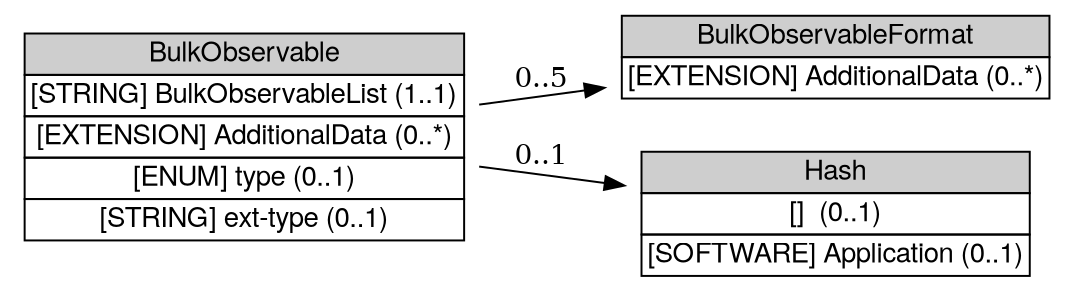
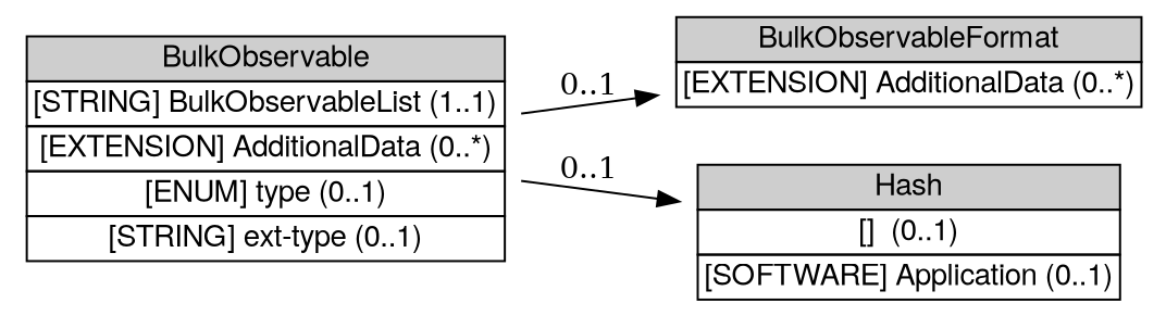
  digraph {
    rankdir=LR
    node [shape=plaintext]
    n1 [height=1.5694 label=<<table BORDER="0" CELLBORDER="1" CELLSPACING="0"> <tr> <td BGCOLOR="#CECECE" HREF="/idmef_parser/IODEFv2/BulkObservable.html" TITLE="The BulkObservable class allows the enumeration of a single type of observable without requiring each one to be encoded individually in multiple instances of the same class. "><FONT FACE="Nimbus Sans L">BulkObservable</FONT></td> </tr>" %<tr><td  HREF="/idmef_parser/IODEFv2/BulkObservable.html" TITLE="A list of observables, one per line.  Each line is separated with either a LF character or CR and LF characters.  The type attribute specifies which observables will be listed."><FONT FACE="Nimbus Sans L">[STRING] BulkObservableList (1..1)</FONT></td></tr>%<tr><td  HREF="/idmef_parser/IODEFv2/BulkObservable.html" TITLE="Mechanism by which to extend the data model."><FONT FACE="Nimbus Sans L">[EXTENSION] AdditionalData (0..*)</FONT></td></tr>%<tr><td  HREF="/idmef_parser/IODEFv2/BulkObservable.html" TITLE="The type of the observable listed in the child ObservableList class.  These values are maintained in the &quot;BulkObservable-type&quot; IANA registry per Section 10.2."><FONT FACE="Nimbus Sans L">[ENUM] type (0..1)</FONT></td></tr>%<tr><td  HREF="/idmef_parser/IODEFv2/BulkObservable.html" TITLE="A means by which to extend the type attribute. See Section 5.1.1."><FONT FACE="Nimbus Sans L">[STRING] ext-type (0..1)</FONT></td></tr>%</table>> width=3.3056]
    n2 [height=0.69444 label=<<table BORDER="0" CELLBORDER="1" CELLSPACING="0"> <tr> <td BGCOLOR="#CECECE" HREF="/idmef_parser/IODEFv2/BulkObservableFormat.html" TITLE="The ObservableFormat class specifies metadata about the format of an observable enumerated in a sibling BulkObservableList class. "><FONT FACE="Nimbus Sans L">BulkObservableFormat</FONT></td> </tr>" %<tr><td  HREF="/idmef_parser/IODEFv2/BulkObservableFormat.html" TITLE="Mechanism by which to extend the data model."><FONT FACE="Nimbus Sans L">[EXTENSION] AdditionalData (0..*)</FONT></td></tr>%</table>> width=3.2361]
    n3 [height=0.98611 label=<<table BORDER="0" CELLBORDER="1" CELLSPACING="0"> <tr> <td BGCOLOR="#CECECE" HREF="/idmef_parser/IODEFv2/Hash.html" TITLE="The Hash class describes a cryptographic hash value; the algorithm and application used to generate it; and the canonicalization method applied to the object being hashed. "><FONT FACE="Nimbus Sans L">Hash</FONT></td> </tr>" %<tr><td  HREF="/idmef_parser/IODEFv2/Hash.html" TITLE="The canonicalization method used on the object being hashed.  See Section 4.3.1 of [W3C.XMLSIG]."><FONT FACE="Nimbus Sans L">[]  (0..1)</FONT></td></tr>%<tr><td  HREF="/idmef_parser/IODEFv2/Hash.html" TITLE="The application used to calculate the hash."><FONT FACE="Nimbus Sans L">[SOFTWARE] Application (0..1)</FONT></td></tr>%</table>> width=2.9444]
-   n1 -> n2 [label="0..5"]
+   n1 -> n2 [label="0..1"]
    n1 -> n3 [label="0..1"]
  }
